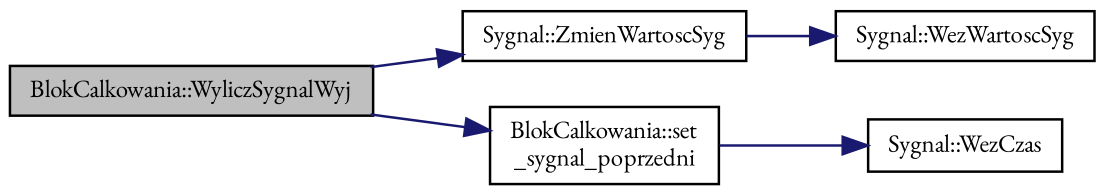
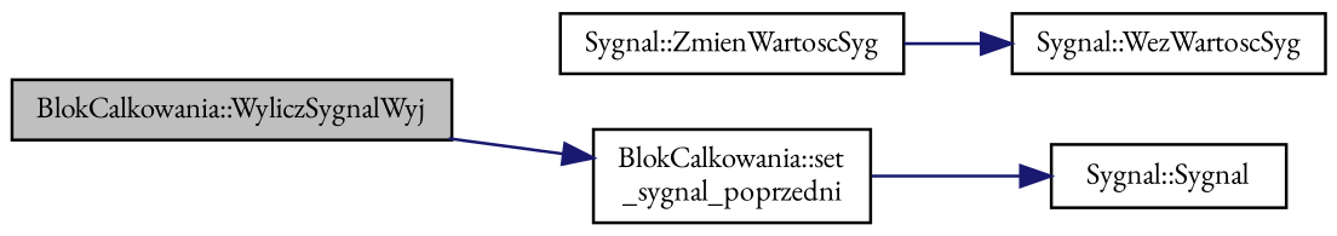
  digraph {
    fontname="EB Garamond"
    rankdir=LR
    node [color=black fillcolor=white fontname="EB Garamond" fontsize=10 shape=record style=filled]
    edge [color=midnightblue fontname="EB Garamond" fontsize=10 labelfontname=Helvetica labelfontsize=10 style=solid]
    n1 [fillcolor=grey75 fontcolor=black height=0.2 label="BlokCalkowania::WyliczSygnalWyj" width=0.4]
    n2 [height=0.2 label="Sygnal::ZmienWartoscSyg" width=0.4]
    n3 [height=0.2 label="BlokCalkowania::set\l_sygnal_poprzedni" width=0.4]
    n4 [height=0.2 label="Sygnal::WezWartoscSyg" width=0.4]
-   n5 [height=0.2 label="Sygnal::WezCzas" width=0.4]
-   n1 -> n2
+   n5 [height=0.2 label="Sygnal::Sygnal" width=0.4]
    n1 -> n3
    n2 -> n4
    n3 -> n5
  }
